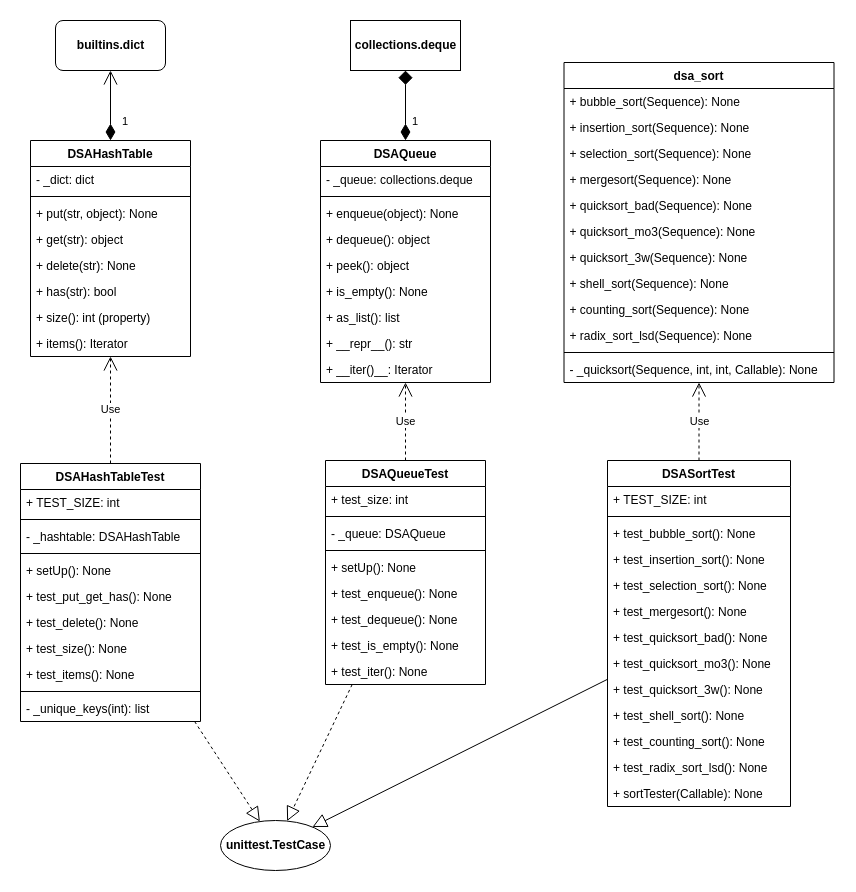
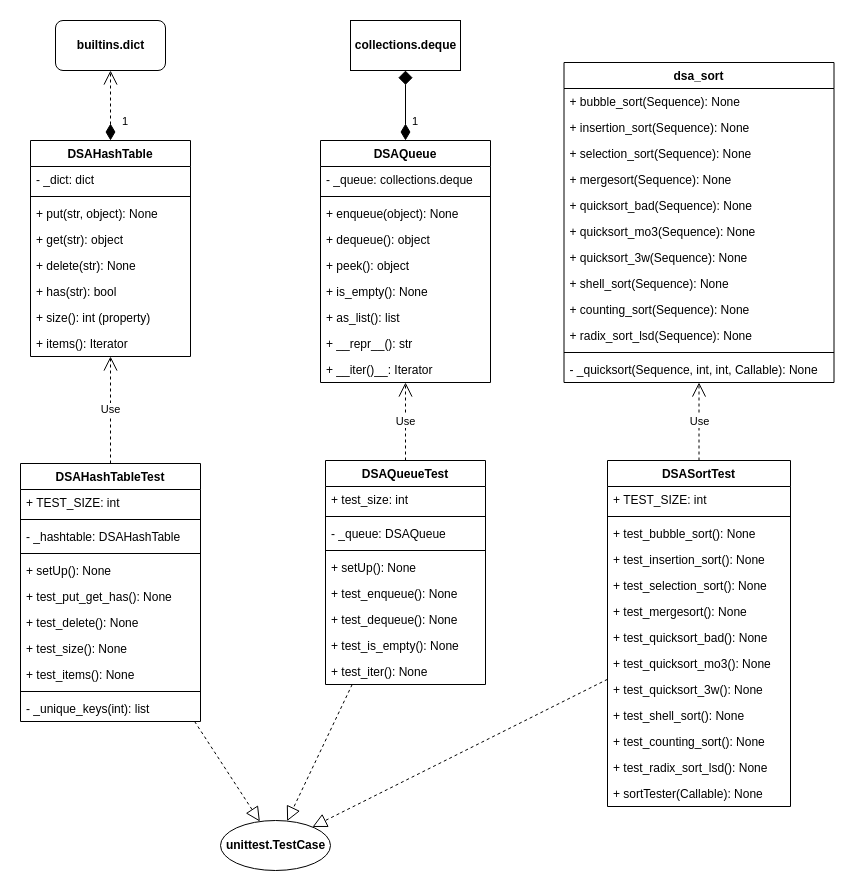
  <mxCell id="0" />
  <mxCell id="1" parent="0" />
  <mxCell id="2" value="DSAHashTable" style="swimlane;fontStyle=1;align=center;verticalAlign=top;childLayout=stackLayout;horizontal=1;startSize=26;horizontalStack=0;resizeParent=1;resizeParentMax=0;resizeLast=0;collapsible=1;marginBottom=0;" vertex="1" parent="1"><mxGeometry x="30" y="140" width="160" height="216" as="geometry" /></mxCell>
  <mxCell id="3" value="- _dict: dict" style="text;strokeColor=none;fillColor=none;align=left;verticalAlign=top;spacingLeft=4;spacingRight=4;overflow=hidden;rotatable=0;points=[[0,0.5],[1,0.5]];portConstraint=eastwest;" vertex="1" parent="2"><mxGeometry y="26" width="160" height="26" as="geometry" /></mxCell>
  <mxCell id="4" value="" style="line;strokeWidth=1;fillColor=none;align=left;verticalAlign=middle;spacingTop=-1;spacingLeft=3;spacingRight=3;rotatable=0;labelPosition=right;points=[];portConstraint=eastwest;" vertex="1" parent="2"><mxGeometry y="52" width="160" height="8" as="geometry" /></mxCell>
  <mxCell id="5" value="+ put(str, object): None" style="text;strokeColor=none;fillColor=none;align=left;verticalAlign=top;spacingLeft=4;spacingRight=4;overflow=hidden;rotatable=0;points=[[0,0.5],[1,0.5]];portConstraint=eastwest;" vertex="1" parent="2"><mxGeometry y="60" width="160" height="26" as="geometry" /></mxCell>
  <mxCell id="6" value="+ get(str): object" style="text;strokeColor=none;fillColor=none;align=left;verticalAlign=top;spacingLeft=4;spacingRight=4;overflow=hidden;rotatable=0;points=[[0,0.5],[1,0.5]];portConstraint=eastwest;" vertex="1" parent="2"><mxGeometry y="86" width="160" height="26" as="geometry" /></mxCell>
  <mxCell id="7" value="+ delete(str): None" style="text;strokeColor=none;fillColor=none;align=left;verticalAlign=top;spacingLeft=4;spacingRight=4;overflow=hidden;rotatable=0;points=[[0,0.5],[1,0.5]];portConstraint=eastwest;" vertex="1" parent="2"><mxGeometry y="112" width="160" height="26" as="geometry" /></mxCell>
  <mxCell id="8" value="+ has(str): bool" style="text;strokeColor=none;fillColor=none;align=left;verticalAlign=top;spacingLeft=4;spacingRight=4;overflow=hidden;rotatable=0;points=[[0,0.5],[1,0.5]];portConstraint=eastwest;" vertex="1" parent="2"><mxGeometry y="138" width="160" height="26" as="geometry" /></mxCell>
  <mxCell id="9" value="+ size(): int (property)" style="text;strokeColor=none;fillColor=none;align=left;verticalAlign=top;spacingLeft=4;spacingRight=4;overflow=hidden;rotatable=0;points=[[0,0.5],[1,0.5]];portConstraint=eastwest;" vertex="1" parent="2"><mxGeometry y="164" width="160" height="26" as="geometry" /></mxCell>
  <mxCell id="10" value="+ items(): Iterator" style="text;strokeColor=none;fillColor=none;align=left;verticalAlign=top;spacingLeft=4;spacingRight=4;overflow=hidden;rotatable=0;points=[[0,0.5],[1,0.5]];portConstraint=eastwest;" vertex="1" parent="2"><mxGeometry y="190" width="160" height="26" as="geometry" /></mxCell>
  <mxCell id="11" value="DSAHashTableTest" style="swimlane;fontStyle=1;align=center;verticalAlign=top;childLayout=stackLayout;horizontal=1;startSize=26;horizontalStack=0;resizeParent=1;resizeParentMax=0;resizeLast=0;collapsible=1;marginBottom=0;" vertex="1" parent="1"><mxGeometry x="20" y="463" width="180" height="258" as="geometry" /></mxCell>
  <mxCell id="12" value="+ TEST_SIZE: int" style="text;strokeColor=none;fillColor=none;align=left;verticalAlign=top;spacingLeft=4;spacingRight=4;overflow=hidden;rotatable=0;points=[[0,0.5],[1,0.5]];portConstraint=eastwest;" vertex="1" parent="11"><mxGeometry y="26" width="180" height="26" as="geometry" /></mxCell>
  <mxCell id="13" value="" style="line;strokeWidth=1;fillColor=none;align=left;verticalAlign=middle;spacingTop=-1;spacingLeft=3;spacingRight=3;rotatable=0;labelPosition=right;points=[];portConstraint=eastwest;" vertex="1" parent="11"><mxGeometry y="52" width="180" height="8" as="geometry" /></mxCell>
  <mxCell id="14" value="- _hashtable: DSAHashTable" style="text;strokeColor=none;fillColor=none;align=left;verticalAlign=top;spacingLeft=4;spacingRight=4;overflow=hidden;rotatable=0;points=[[0,0.5],[1,0.5]];portConstraint=eastwest;" vertex="1" parent="11"><mxGeometry y="60" width="180" height="26" as="geometry" /></mxCell>
  <mxCell id="15" value="" style="line;strokeWidth=1;fillColor=none;align=left;verticalAlign=middle;spacingTop=-1;spacingLeft=3;spacingRight=3;rotatable=0;labelPosition=right;points=[];portConstraint=eastwest;" vertex="1" parent="11"><mxGeometry y="86" width="180" height="8" as="geometry" /></mxCell>
  <mxCell id="16" value="+ setUp(): None" style="text;strokeColor=none;fillColor=none;align=left;verticalAlign=top;spacingLeft=4;spacingRight=4;overflow=hidden;rotatable=0;points=[[0,0.5],[1,0.5]];portConstraint=eastwest;" vertex="1" parent="11"><mxGeometry y="94" width="180" height="26" as="geometry" /></mxCell>
  <mxCell id="17" value="+ test_put_get_has(): None" style="text;strokeColor=none;fillColor=none;align=left;verticalAlign=top;spacingLeft=4;spacingRight=4;overflow=hidden;rotatable=0;points=[[0,0.5],[1,0.5]];portConstraint=eastwest;" vertex="1" parent="11"><mxGeometry y="120" width="180" height="26" as="geometry" /></mxCell>
  <mxCell id="18" value="+ test_delete(): None" style="text;strokeColor=none;fillColor=none;align=left;verticalAlign=top;spacingLeft=4;spacingRight=4;overflow=hidden;rotatable=0;points=[[0,0.5],[1,0.5]];portConstraint=eastwest;" vertex="1" parent="11"><mxGeometry y="146" width="180" height="26" as="geometry" /></mxCell>
  <mxCell id="19" value="+ test_size(): None" style="text;strokeColor=none;fillColor=none;align=left;verticalAlign=top;spacingLeft=4;spacingRight=4;overflow=hidden;rotatable=0;points=[[0,0.5],[1,0.5]];portConstraint=eastwest;" vertex="1" parent="11"><mxGeometry y="172" width="180" height="26" as="geometry" /></mxCell>
  <mxCell id="20" value="+ test_items(): None" style="text;strokeColor=none;fillColor=none;align=left;verticalAlign=top;spacingLeft=4;spacingRight=4;overflow=hidden;rotatable=0;points=[[0,0.5],[1,0.5]];portConstraint=eastwest;" vertex="1" parent="11"><mxGeometry y="198" width="180" height="26" as="geometry" /></mxCell>
  <mxCell id="21" value="" style="line;strokeWidth=1;fillColor=none;align=left;verticalAlign=middle;spacingTop=-1;spacingLeft=3;spacingRight=3;rotatable=0;labelPosition=right;points=[];portConstraint=eastwest;" vertex="1" parent="11"><mxGeometry y="224" width="180" height="8" as="geometry" /></mxCell>
  <mxCell id="22" value="- _unique_keys(int): list" style="text;strokeColor=none;fillColor=none;align=left;verticalAlign=top;spacingLeft=4;spacingRight=4;overflow=hidden;rotatable=0;points=[[0,0.5],[1,0.5]];portConstraint=eastwest;" vertex="1" parent="11"><mxGeometry y="232" width="180" height="26" as="geometry" /></mxCell>
  <mxCell id="23" value="Use" style="endArrow=open;endSize=12;dashed=1;html=1;" edge="1" parent="1" source="11" target="2"><mxGeometry width="160" relative="1" as="geometry"><mxPoint x="185" y="483" as="sourcePoint" /><mxPoint x="345" y="483" as="targetPoint" /></mxGeometry></mxCell>
  <mxCell id="24" value="DSAQueue" style="swimlane;fontStyle=1;align=center;verticalAlign=top;childLayout=stackLayout;horizontal=1;startSize=26;horizontalStack=0;resizeParent=1;resizeParentMax=0;resizeLast=0;collapsible=1;marginBottom=0;" vertex="1" parent="1"><mxGeometry x="320" y="140" width="170" height="242" as="geometry" /></mxCell>
  <mxCell id="25" value="- _queue: collections.deque" style="text;strokeColor=none;fillColor=none;align=left;verticalAlign=top;spacingLeft=4;spacingRight=4;overflow=hidden;rotatable=0;points=[[0,0.5],[1,0.5]];portConstraint=eastwest;" vertex="1" parent="24"><mxGeometry y="26" width="170" height="26" as="geometry" /></mxCell>
  <mxCell id="26" value="" style="line;strokeWidth=1;fillColor=none;align=left;verticalAlign=middle;spacingTop=-1;spacingLeft=3;spacingRight=3;rotatable=0;labelPosition=right;points=[];portConstraint=eastwest;" vertex="1" parent="24"><mxGeometry y="52" width="170" height="8" as="geometry" /></mxCell>
  <mxCell id="27" value="+ enqueue(object): None" style="text;strokeColor=none;fillColor=none;align=left;verticalAlign=top;spacingLeft=4;spacingRight=4;overflow=hidden;rotatable=0;points=[[0,0.5],[1,0.5]];portConstraint=eastwest;" vertex="1" parent="24"><mxGeometry y="60" width="170" height="26" as="geometry" /></mxCell>
  <mxCell id="28" value="+ dequeue(): object" style="text;strokeColor=none;fillColor=none;align=left;verticalAlign=top;spacingLeft=4;spacingRight=4;overflow=hidden;rotatable=0;points=[[0,0.5],[1,0.5]];portConstraint=eastwest;" vertex="1" parent="24"><mxGeometry y="86" width="170" height="26" as="geometry" /></mxCell>
  <mxCell id="29" value="+ peek(): object" style="text;strokeColor=none;fillColor=none;align=left;verticalAlign=top;spacingLeft=4;spacingRight=4;overflow=hidden;rotatable=0;points=[[0,0.5],[1,0.5]];portConstraint=eastwest;" vertex="1" parent="24"><mxGeometry y="112" width="170" height="26" as="geometry" /></mxCell>
  <mxCell id="30" value="+ is_empty(): None" style="text;strokeColor=none;fillColor=none;align=left;verticalAlign=top;spacingLeft=4;spacingRight=4;overflow=hidden;rotatable=0;points=[[0,0.5],[1,0.5]];portConstraint=eastwest;" vertex="1" parent="24"><mxGeometry y="138" width="170" height="26" as="geometry" /></mxCell>
  <mxCell id="31" value="+ as_list(): list" style="text;strokeColor=none;fillColor=none;align=left;verticalAlign=top;spacingLeft=4;spacingRight=4;overflow=hidden;rotatable=0;points=[[0,0.5],[1,0.5]];portConstraint=eastwest;" vertex="1" parent="24"><mxGeometry y="164" width="170" height="26" as="geometry" /></mxCell>
  <mxCell id="32" value="+ __repr__(): str" style="text;strokeColor=none;fillColor=none;align=left;verticalAlign=top;spacingLeft=4;spacingRight=4;overflow=hidden;rotatable=0;points=[[0,0.5],[1,0.5]];portConstraint=eastwest;" vertex="1" parent="24"><mxGeometry y="190" width="170" height="26" as="geometry" /></mxCell>
  <mxCell id="33" value="+ __iter()__: Iterator" style="text;strokeColor=none;fillColor=none;align=left;verticalAlign=top;spacingLeft=4;spacingRight=4;overflow=hidden;rotatable=0;points=[[0,0.5],[1,0.5]];portConstraint=eastwest;" vertex="1" parent="24"><mxGeometry y="216" width="170" height="26" as="geometry" /></mxCell>
  <mxCell id="34" value="&lt;b&gt;unittest.TestCase&lt;/b&gt;" style="ellipse;html=1;" vertex="1" parent="1"><mxGeometry x="220" y="820" width="110" height="50" as="geometry" /></mxCell>
  <mxCell id="35" value="&lt;b&gt;builtins.dict&lt;/b&gt;" style="html=1;rounded=1;" vertex="1" parent="1"><mxGeometry x="55" y="20" width="110" height="50" as="geometry" /></mxCell>
- <mxCell id="36" value="1" style="endArrow=open;html=1;endSize=12;startArrow=diamondThin;startSize=14;startFill=1;edgeStyle=orthogonalEdgeStyle;align=left;verticalAlign=bottom;" edge="1" parent="1" source="2" target="35"><mxGeometry x="-0.714" y="-10" relative="1" as="geometry"><mxPoint x="20" y="890" as="sourcePoint" /><mxPoint x="180" y="890" as="targetPoint" /><mxPoint as="offset" /></mxGeometry></mxCell>
+ <mxCell id="36" value="1" style="endArrow=open;html=1;endSize=12;startArrow=diamondThin;startSize=14;startFill=1;edgeStyle=orthogonalEdgeStyle;align=left;verticalAlign=bottom;dashed=1;" edge="1" parent="1" source="2" target="35"><mxGeometry x="-0.714" y="-10" relative="1" as="geometry"><mxPoint x="20" y="890" as="sourcePoint" /><mxPoint x="180" y="890" as="targetPoint" /><mxPoint as="offset" /></mxGeometry></mxCell>
  <mxCell id="37" value="" style="endArrow=block;dashed=1;endFill=0;endSize=12;html=1;" edge="1" parent="1" source="11" target="34"><mxGeometry width="160" relative="1" as="geometry"><mxPoint x="20" y="890" as="sourcePoint" /><mxPoint x="180" y="890" as="targetPoint" /></mxGeometry></mxCell>
  <mxCell id="38" value="&lt;b&gt;collections.deque&lt;/b&gt;" style="html=1;" vertex="1" parent="1"><mxGeometry x="350" y="20" width="110" height="50" as="geometry" /></mxCell>
  <mxCell id="39" value="1" style="endArrow=diamond;html=1;endSize=12;startArrow=diamondThin;startSize=14;startFill=1;edgeStyle=orthogonalEdgeStyle;align=left;verticalAlign=bottom;" edge="1" parent="1" source="24" target="38"><mxGeometry x="-0.714" y="-5" relative="1" as="geometry"><mxPoint x="340" y="450" as="sourcePoint" /><mxPoint x="500" y="450" as="targetPoint" /><mxPoint as="offset" /></mxGeometry></mxCell>
  <mxCell id="40" value="DSAQueueTest" style="swimlane;fontStyle=1;align=center;verticalAlign=top;childLayout=stackLayout;horizontal=1;startSize=26;horizontalStack=0;resizeParent=1;resizeParentMax=0;resizeLast=0;collapsible=1;marginBottom=0;" vertex="1" parent="1"><mxGeometry x="325" y="460" width="160" height="224" as="geometry" /></mxCell>
  <mxCell id="41" value="+ test_size: int" style="text;strokeColor=none;fillColor=none;align=left;verticalAlign=top;spacingLeft=4;spacingRight=4;overflow=hidden;rotatable=0;points=[[0,0.5],[1,0.5]];portConstraint=eastwest;" vertex="1" parent="40"><mxGeometry y="26" width="160" height="26" as="geometry" /></mxCell>
  <mxCell id="42" value="" style="line;strokeWidth=1;fillColor=none;align=left;verticalAlign=middle;spacingTop=-1;spacingLeft=3;spacingRight=3;rotatable=0;labelPosition=right;points=[];portConstraint=eastwest;" vertex="1" parent="40"><mxGeometry y="52" width="160" height="8" as="geometry" /></mxCell>
  <mxCell id="43" value="- _queue: DSAQueue" style="text;strokeColor=none;fillColor=none;align=left;verticalAlign=top;spacingLeft=4;spacingRight=4;overflow=hidden;rotatable=0;points=[[0,0.5],[1,0.5]];portConstraint=eastwest;" vertex="1" parent="40"><mxGeometry y="60" width="160" height="26" as="geometry" /></mxCell>
  <mxCell id="44" value="" style="line;strokeWidth=1;fillColor=none;align=left;verticalAlign=middle;spacingTop=-1;spacingLeft=3;spacingRight=3;rotatable=0;labelPosition=right;points=[];portConstraint=eastwest;" vertex="1" parent="40"><mxGeometry y="86" width="160" height="8" as="geometry" /></mxCell>
  <mxCell id="45" value="+ setUp(): None" style="text;strokeColor=none;fillColor=none;align=left;verticalAlign=top;spacingLeft=4;spacingRight=4;overflow=hidden;rotatable=0;points=[[0,0.5],[1,0.5]];portConstraint=eastwest;" vertex="1" parent="40"><mxGeometry y="94" width="160" height="26" as="geometry" /></mxCell>
  <mxCell id="46" value="+ test_enqueue(): None" style="text;strokeColor=none;fillColor=none;align=left;verticalAlign=top;spacingLeft=4;spacingRight=4;overflow=hidden;rotatable=0;points=[[0,0.5],[1,0.5]];portConstraint=eastwest;" vertex="1" parent="40"><mxGeometry y="120" width="160" height="26" as="geometry" /></mxCell>
  <mxCell id="47" value="+ test_dequeue(): None" style="text;strokeColor=none;fillColor=none;align=left;verticalAlign=top;spacingLeft=4;spacingRight=4;overflow=hidden;rotatable=0;points=[[0,0.5],[1,0.5]];portConstraint=eastwest;" vertex="1" parent="40"><mxGeometry y="146" width="160" height="26" as="geometry" /></mxCell>
  <mxCell id="48" value="+ test_is_empty(): None" style="text;strokeColor=none;fillColor=none;align=left;verticalAlign=top;spacingLeft=4;spacingRight=4;overflow=hidden;rotatable=0;points=[[0,0.5],[1,0.5]];portConstraint=eastwest;" vertex="1" parent="40"><mxGeometry y="172" width="160" height="26" as="geometry" /></mxCell>
  <mxCell id="49" value="+ test_iter(): None" style="text;strokeColor=none;fillColor=none;align=left;verticalAlign=top;spacingLeft=4;spacingRight=4;overflow=hidden;rotatable=0;points=[[0,0.5],[1,0.5]];portConstraint=eastwest;" vertex="1" parent="40"><mxGeometry y="198" width="160" height="26" as="geometry" /></mxCell>
  <mxCell id="50" value="Use" style="endArrow=open;endSize=12;dashed=1;html=1;" edge="1" parent="1" source="40" target="24"><mxGeometry width="160" relative="1" as="geometry"><mxPoint x="20" y="890" as="sourcePoint" /><mxPoint x="610" y="360" as="targetPoint" /></mxGeometry></mxCell>
  <mxCell id="51" value="" style="endArrow=block;dashed=1;endFill=0;endSize=12;html=1;" edge="1" parent="1" source="40" target="34"><mxGeometry width="160" relative="1" as="geometry"><mxPoint x="20" y="890" as="sourcePoint" /><mxPoint x="180" y="890" as="targetPoint" /></mxGeometry></mxCell>
  <mxCell id="52" value="DSASortTest" style="swimlane;fontStyle=1;align=center;verticalAlign=top;childLayout=stackLayout;horizontal=1;startSize=26;horizontalStack=0;resizeParent=1;resizeParentMax=0;resizeLast=0;collapsible=1;marginBottom=0;" vertex="1" parent="1"><mxGeometry x="607" y="460" width="183" height="346" as="geometry" /></mxCell>
  <mxCell id="53" value="+ TEST_SIZE: int" style="text;strokeColor=none;fillColor=none;align=left;verticalAlign=top;spacingLeft=4;spacingRight=4;overflow=hidden;rotatable=0;points=[[0,0.5],[1,0.5]];portConstraint=eastwest;" vertex="1" parent="52"><mxGeometry y="26" width="183" height="26" as="geometry" /></mxCell>
  <mxCell id="54" value="" style="line;strokeWidth=1;fillColor=none;align=left;verticalAlign=middle;spacingTop=-1;spacingLeft=3;spacingRight=3;rotatable=0;labelPosition=right;points=[];portConstraint=eastwest;" vertex="1" parent="52"><mxGeometry y="52" width="183" height="8" as="geometry" /></mxCell>
  <mxCell id="55" value="+ test_bubble_sort(): None" style="text;strokeColor=none;fillColor=none;align=left;verticalAlign=top;spacingLeft=4;spacingRight=4;overflow=hidden;rotatable=0;points=[[0,0.5],[1,0.5]];portConstraint=eastwest;" vertex="1" parent="52"><mxGeometry y="60" width="183" height="26" as="geometry" /></mxCell>
  <mxCell id="56" value="+ test_insertion_sort(): None" style="text;strokeColor=none;fillColor=none;align=left;verticalAlign=top;spacingLeft=4;spacingRight=4;overflow=hidden;rotatable=0;points=[[0,0.5],[1,0.5]];portConstraint=eastwest;" vertex="1" parent="52"><mxGeometry y="86" width="183" height="26" as="geometry" /></mxCell>
  <mxCell id="57" value="+ test_selection_sort(): None" style="text;strokeColor=none;fillColor=none;align=left;verticalAlign=top;spacingLeft=4;spacingRight=4;overflow=hidden;rotatable=0;points=[[0,0.5],[1,0.5]];portConstraint=eastwest;" vertex="1" parent="52"><mxGeometry y="112" width="183" height="26" as="geometry" /></mxCell>
  <mxCell id="58" value="+ test_mergesort(): None" style="text;strokeColor=none;fillColor=none;align=left;verticalAlign=top;spacingLeft=4;spacingRight=4;overflow=hidden;rotatable=0;points=[[0,0.5],[1,0.5]];portConstraint=eastwest;" vertex="1" parent="52"><mxGeometry y="138" width="183" height="26" as="geometry" /></mxCell>
  <mxCell id="59" value="+ test_quicksort_bad(): None" style="text;strokeColor=none;fillColor=none;align=left;verticalAlign=top;spacingLeft=4;spacingRight=4;overflow=hidden;rotatable=0;points=[[0,0.5],[1,0.5]];portConstraint=eastwest;" vertex="1" parent="52"><mxGeometry y="164" width="183" height="26" as="geometry" /></mxCell>
  <mxCell id="60" value="+ test_quicksort_mo3(): None" style="text;strokeColor=none;fillColor=none;align=left;verticalAlign=top;spacingLeft=4;spacingRight=4;overflow=hidden;rotatable=0;points=[[0,0.5],[1,0.5]];portConstraint=eastwest;" vertex="1" parent="52"><mxGeometry y="190" width="183" height="26" as="geometry" /></mxCell>
  <mxCell id="61" value="+ test_quicksort_3w(): None" style="text;strokeColor=none;fillColor=none;align=left;verticalAlign=top;spacingLeft=4;spacingRight=4;overflow=hidden;rotatable=0;points=[[0,0.5],[1,0.5]];portConstraint=eastwest;" vertex="1" parent="52"><mxGeometry y="216" width="183" height="26" as="geometry" /></mxCell>
  <mxCell id="62" value="+ test_shell_sort(): None" style="text;strokeColor=none;fillColor=none;align=left;verticalAlign=top;spacingLeft=4;spacingRight=4;overflow=hidden;rotatable=0;points=[[0,0.5],[1,0.5]];portConstraint=eastwest;" vertex="1" parent="52"><mxGeometry y="242" width="183" height="26" as="geometry" /></mxCell>
  <mxCell id="63" value="+ test_counting_sort(): None" style="text;strokeColor=none;fillColor=none;align=left;verticalAlign=top;spacingLeft=4;spacingRight=4;overflow=hidden;rotatable=0;points=[[0,0.5],[1,0.5]];portConstraint=eastwest;" vertex="1" parent="52"><mxGeometry y="268" width="183" height="26" as="geometry" /></mxCell>
  <mxCell id="64" value="+ test_radix_sort_lsd(): None" style="text;strokeColor=none;fillColor=none;align=left;verticalAlign=top;spacingLeft=4;spacingRight=4;overflow=hidden;rotatable=0;points=[[0,0.5],[1,0.5]];portConstraint=eastwest;" vertex="1" parent="52"><mxGeometry y="294" width="183" height="26" as="geometry" /></mxCell>
  <mxCell id="65" value="+ sortTester(Callable): None" style="text;strokeColor=none;fillColor=none;align=left;verticalAlign=top;spacingLeft=4;spacingRight=4;overflow=hidden;rotatable=0;points=[[0,0.5],[1,0.5]];portConstraint=eastwest;" vertex="1" parent="52"><mxGeometry y="320" width="183" height="26" as="geometry" /></mxCell>
  <mxCell id="66" value="Use" style="endArrow=open;endSize=12;dashed=1;html=1;" edge="1" parent="1" source="52" target="68"><mxGeometry width="160" relative="1" as="geometry"><mxPoint x="170" y="890" as="sourcePoint" /><mxPoint x="699" y="390" as="targetPoint" /></mxGeometry></mxCell>
- <mxCell id="67" value="" style="endArrow=block;dashed=0;endFill=0;endSize=12;html=1;" edge="1" parent="1" source="52" target="34"><mxGeometry width="160" relative="1" as="geometry"><mxPoint x="20" y="890" as="sourcePoint" /><mxPoint x="180" y="890" as="targetPoint" /></mxGeometry></mxCell>
+ <mxCell id="67" value="" style="endArrow=block;dashed=1;endFill=0;endSize=12;html=1;" edge="1" parent="1" source="52" target="34"><mxGeometry width="160" relative="1" as="geometry"><mxPoint x="20" y="890" as="sourcePoint" /><mxPoint x="180" y="890" as="targetPoint" /></mxGeometry></mxCell>
  <mxCell id="68" value="dsa_sort" style="swimlane;fontStyle=1;align=center;verticalAlign=top;childLayout=stackLayout;horizontal=1;startSize=26;horizontalStack=0;resizeParent=1;resizeParentMax=0;resizeLast=0;collapsible=1;marginBottom=0;" vertex="1" parent="1"><mxGeometry x="563.5" y="62" width="270" height="320" as="geometry" /></mxCell>
  <mxCell id="69" value="+ bubble_sort(Sequence): None" style="text;strokeColor=none;fillColor=none;align=left;verticalAlign=top;spacingLeft=4;spacingRight=4;overflow=hidden;rotatable=0;points=[[0,0.5],[1,0.5]];portConstraint=eastwest;" vertex="1" parent="68"><mxGeometry y="26" width="270" height="26" as="geometry" /></mxCell>
  <mxCell id="70" value="+ insertion_sort(Sequence): None" style="text;strokeColor=none;fillColor=none;align=left;verticalAlign=top;spacingLeft=4;spacingRight=4;overflow=hidden;rotatable=0;points=[[0,0.5],[1,0.5]];portConstraint=eastwest;" vertex="1" parent="68"><mxGeometry y="52" width="270" height="26" as="geometry" /></mxCell>
  <mxCell id="71" value="+ selection_sort(Sequence): None" style="text;strokeColor=none;fillColor=none;align=left;verticalAlign=top;spacingLeft=4;spacingRight=4;overflow=hidden;rotatable=0;points=[[0,0.5],[1,0.5]];portConstraint=eastwest;" vertex="1" parent="68"><mxGeometry y="78" width="270" height="26" as="geometry" /></mxCell>
  <mxCell id="72" value="+ mergesort(Sequence): None" style="text;strokeColor=none;fillColor=none;align=left;verticalAlign=top;spacingLeft=4;spacingRight=4;overflow=hidden;rotatable=0;points=[[0,0.5],[1,0.5]];portConstraint=eastwest;" vertex="1" parent="68"><mxGeometry y="104" width="270" height="26" as="geometry" /></mxCell>
  <mxCell id="73" value="+ quicksort_bad(Sequence): None" style="text;strokeColor=none;fillColor=none;align=left;verticalAlign=top;spacingLeft=4;spacingRight=4;overflow=hidden;rotatable=0;points=[[0,0.5],[1,0.5]];portConstraint=eastwest;" vertex="1" parent="68"><mxGeometry y="130" width="270" height="26" as="geometry" /></mxCell>
  <mxCell id="74" value="+ quicksort_mo3(Sequence): None" style="text;strokeColor=none;fillColor=none;align=left;verticalAlign=top;spacingLeft=4;spacingRight=4;overflow=hidden;rotatable=0;points=[[0,0.5],[1,0.5]];portConstraint=eastwest;" vertex="1" parent="68"><mxGeometry y="156" width="270" height="26" as="geometry" /></mxCell>
  <mxCell id="75" value="+ quicksort_3w(Sequence): None" style="text;strokeColor=none;fillColor=none;align=left;verticalAlign=top;spacingLeft=4;spacingRight=4;overflow=hidden;rotatable=0;points=[[0,0.5],[1,0.5]];portConstraint=eastwest;" vertex="1" parent="68"><mxGeometry y="182" width="270" height="26" as="geometry" /></mxCell>
  <mxCell id="76" value="+ shell_sort(Sequence): None" style="text;strokeColor=none;fillColor=none;align=left;verticalAlign=top;spacingLeft=4;spacingRight=4;overflow=hidden;rotatable=0;points=[[0,0.5],[1,0.5]];portConstraint=eastwest;" vertex="1" parent="68"><mxGeometry y="208" width="270" height="26" as="geometry" /></mxCell>
  <mxCell id="77" value="+ counting_sort(Sequence): None" style="text;strokeColor=none;fillColor=none;align=left;verticalAlign=top;spacingLeft=4;spacingRight=4;overflow=hidden;rotatable=0;points=[[0,0.5],[1,0.5]];portConstraint=eastwest;" vertex="1" parent="68"><mxGeometry y="234" width="270" height="26" as="geometry" /></mxCell>
  <mxCell id="78" value="+ radix_sort_lsd(Sequence): None" style="text;strokeColor=none;fillColor=none;align=left;verticalAlign=top;spacingLeft=4;spacingRight=4;overflow=hidden;rotatable=0;points=[[0,0.5],[1,0.5]];portConstraint=eastwest;" vertex="1" parent="68"><mxGeometry y="260" width="270" height="26" as="geometry" /></mxCell>
  <mxCell id="79" value="" style="line;strokeWidth=1;fillColor=none;align=left;verticalAlign=middle;spacingTop=-1;spacingLeft=3;spacingRight=3;rotatable=0;labelPosition=right;points=[];portConstraint=eastwest;" vertex="1" parent="68"><mxGeometry y="286" width="270" height="8" as="geometry" /></mxCell>
  <mxCell id="80" value="- _quicksort(Sequence, int, int, Callable): None" style="text;strokeColor=none;fillColor=none;align=left;verticalAlign=top;spacingLeft=4;spacingRight=4;overflow=hidden;rotatable=0;points=[[0,0.5],[1,0.5]];portConstraint=eastwest;" vertex="1" parent="68"><mxGeometry y="294" width="270" height="26" as="geometry" /></mxCell>
